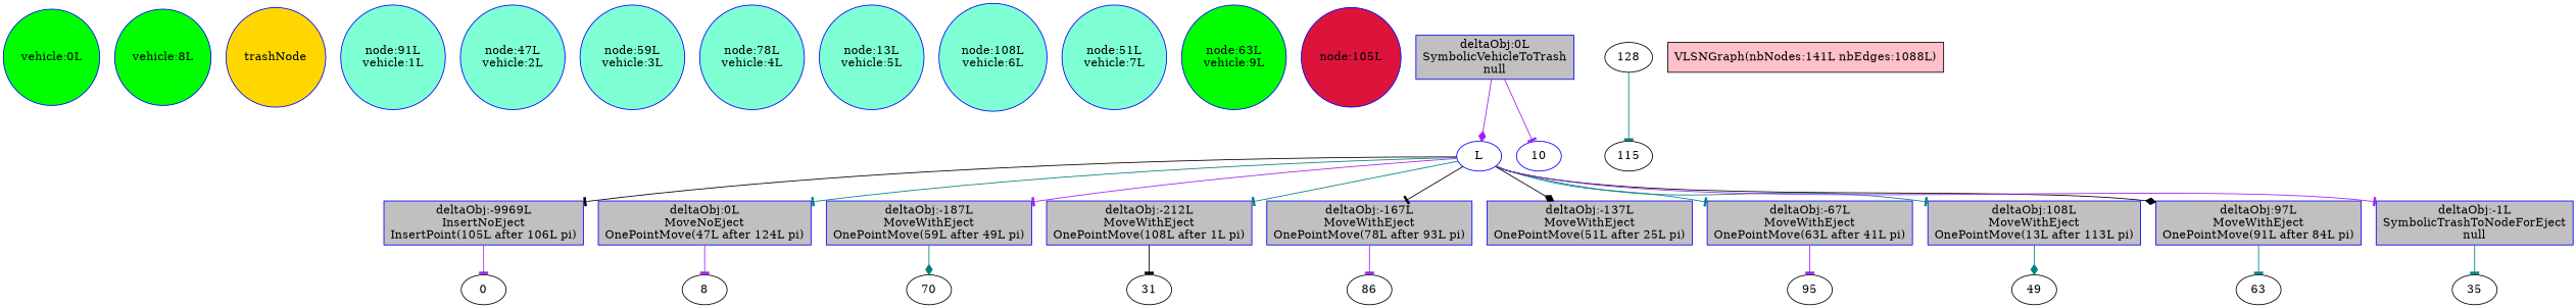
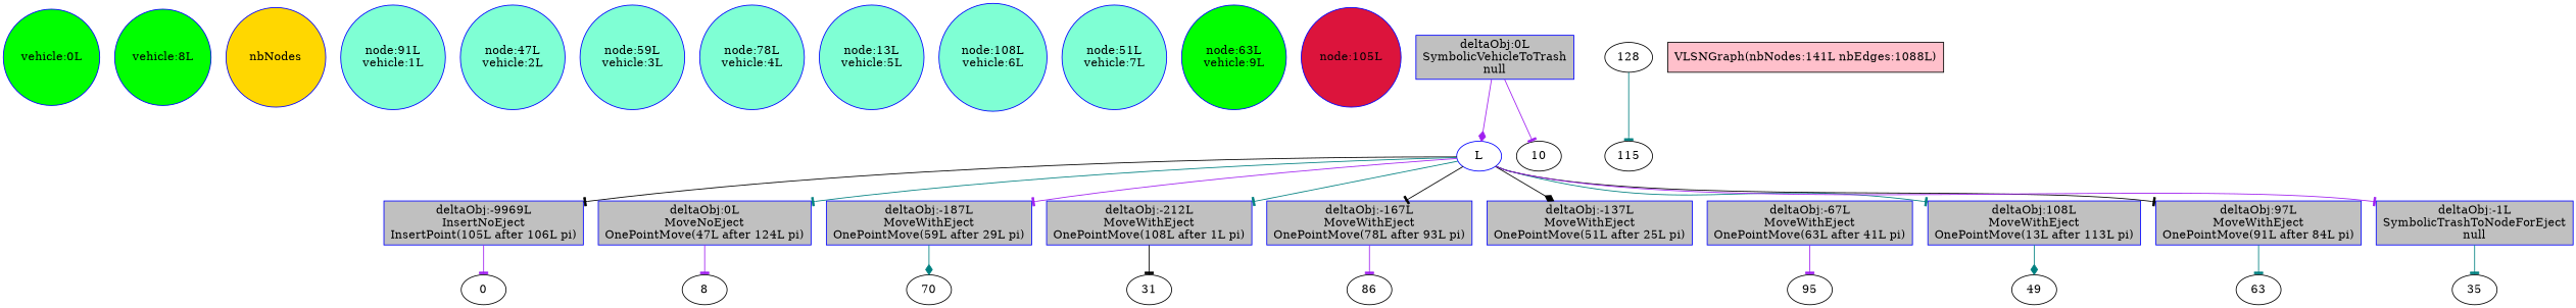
  digraph {
    fontsize=12
    node [color=blue style=filled]
    edge [arrowhead=tee color=teal]
    n1 [fillcolor=green label="vehicle:0L" shape=circle]
    n2 [fillcolor=green label="vehicle:8L" shape=circle]
-   n3 [fillcolor=gold label=trashNode shape=circle]
+   n3 [fillcolor=gold label=nbNodes shape=circle]
    n4 [fillcolor=aquamarine label="node:91L\nvehicle:1L" shape=circle]
    n5 [fillcolor=aquamarine label="node:47L\nvehicle:2L" shape=circle]
    n6 [fillcolor=aquamarine label="node:59L\nvehicle:3L" shape=circle]
    n7 [fillcolor=aquamarine label="node:78L\nvehicle:4L" shape=circle]
    n8 [fillcolor=aquamarine label="node:13L\nvehicle:5L" shape=circle]
    n9 [fillcolor=aquamarine label="node:108L\nvehicle:6L" shape=circle]
    n10 [fillcolor=aquamarine label="node:51L\nvehicle:7L" shape=circle]
    n11 [fillcolor=green label="node:63L\nvehicle:9L" shape=circle]
    n12 [fillcolor=crimson label="node:105L" shape=circle]
    n13 [fillcolor=gray label="deltaObj:-9969L\nInsertNoEject\nInsertPoint(105L after 106L pi)" shape=rectangle]
    0 [color="" style=""]
    128 [color="" style=""]
    115 [color="" style=""]
    L [style=""]
    n18 [fillcolor=gray label="deltaObj:0L\nMoveNoEject\nOnePointMove(47L after 124L pi)" shape=rectangle]
-   n19 [fillcolor=gray label="deltaObj:-187L\nMoveWithEject\nOnePointMove(59L after 49L pi)" shape=rectangle]
+   n19 [fillcolor=gray label="deltaObj:-187L\nMoveWithEject\nOnePointMove(59L after 29L pi)" shape=rectangle]
    n20 [fillcolor=gray label="deltaObj:-212L\nMoveWithEject\nOnePointMove(108L after 1L pi)" shape=rectangle]
    n21 [fillcolor=gray label="deltaObj:-167L\nMoveWithEject\nOnePointMove(78L after 93L pi)" shape=rectangle]
    n22 [fillcolor=gray label="deltaObj:-137L\nMoveWithEject\nOnePointMove(51L after 25L pi)" shape=rectangle]
    n23 [fillcolor=gray label="deltaObj:-67L\nMoveWithEject\nOnePointMove(63L after 41L pi)" shape=rectangle]
    n24 [fillcolor=gray label="deltaObj:108L\nMoveWithEject\nOnePointMove(13L after 113L pi)" shape=rectangle]
    n25 [fillcolor=gray label="deltaObj:97L\nMoveWithEject\nOnePointMove(91L after 84L pi)" shape=rectangle]
    n26 [fillcolor=gray label="deltaObj:-1L\nSymbolicTrashToNodeForEject\nnull" shape=rectangle]
    8 [color="" style=""]
    70 [color="" style=""]
    31 [color="" style=""]
    86 [color="" style=""]
    95 [color="" style=""]
    49 [color="" style=""]
    63 [color="" style=""]
    n34 [fillcolor=gray label="deltaObj:0L\nSymbolicVehicleToTrash\nnull" shape=rectangle]
-   10 [style=""]
+   10 [color="" style=""]
    35 [color="" style=""]
    n37 [color=black fillcolor=pink label="VLSNGraph(nbNodes:141L nbEdges:1088L)" shape=rectangle]
    n13 -> 0 [color=purple]
    128 -> 115
    L -> n13 [color=black]
    L -> n18
    L -> n19 [color=purple]
    L -> n20
    L -> n21 [color=black]
    L -> n22 [arrowhead=diamond color=black]
-   L -> n23
    L -> n24
-   L -> n25 [arrowhead=diamond color=black]
+   L -> n25 [color=black]
    L -> n26 [color=purple]
    n18 -> 8 [color=purple]
    n19 -> 70 [arrowhead=diamond]
    n20 -> 31 [color=black]
    n21 -> 86 [color=purple]
    n23 -> 95 [color=purple]
    n24 -> 49 [arrowhead=diamond]
    n25 -> 63
    n26 -> 35
    n34 -> L [arrowhead=diamond color=purple]
    n34 -> 10 [color=purple]
  }
